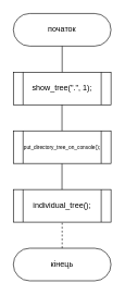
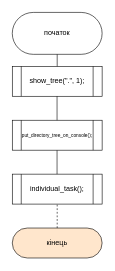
  <mxCell id="0" />
  <mxCell id="1" parent="0" />
- <mxCell id="2" value="початок" style="rounded=1;whiteSpace=wrap;html=1;arcSize=50;" vertex="1" parent="1"><mxGeometry x="20" y="20" width="150" height="50" as="geometry" /></mxCell>
+ <mxCell id="2" value="початок" style="rounded=1;whiteSpace=wrap;html=1;arcSize=50;" vertex="1" parent="1"><mxGeometry x="20" y="20" width="150" height="70" as="geometry" /></mxCell>
  <mxCell id="3" value="" style="endArrow=none;html=1;entryX=0.5;entryY=1;entryDx=0;entryDy=0;" edge="1" parent="1" target="2"><mxGeometry width="50" height="50" relative="1" as="geometry"><mxPoint x="95" y="120" as="sourcePoint" /><mxPoint x="170" y="230" as="targetPoint" /></mxGeometry></mxCell>
  <mxCell id="4" value="show_tree(&quot;.&quot;, 1);" style="shape=process;whiteSpace=wrap;html=1;backgroundOutline=1;" vertex="1" parent="1"><mxGeometry x="20" y="110" width="150" height="50" as="geometry" /></mxCell>
  <mxCell id="5" value="" style="endArrow=none;html=1;entryX=0.5;entryY=1;entryDx=0;entryDy=0;" edge="1" parent="1"><mxGeometry width="50" height="50" relative="1" as="geometry"><mxPoint x="94.76" y="300" as="sourcePoint" /><mxPoint x="94.76" y="250" as="targetPoint" /></mxGeometry></mxCell>
- <mxCell id="6" value="individual_tree();" style="shape=process;whiteSpace=wrap;html=1;backgroundOutline=1;" vertex="1" parent="1"><mxGeometry x="20" y="290" width="150" height="50" as="geometry" /></mxCell>
+ <mxCell id="6" value="individual_task();" style="shape=process;whiteSpace=wrap;html=1;backgroundOutline=1;" vertex="1" parent="1"><mxGeometry x="20" y="290" width="150" height="50" as="geometry" /></mxCell>
  <mxCell id="7" value="" style="endArrow=none;html=1;entryX=0.5;entryY=1;entryDx=0;entryDy=0;" edge="1" parent="1"><mxGeometry width="50" height="50" relative="1" as="geometry"><mxPoint x="94.76" y="210" as="sourcePoint" /><mxPoint x="94.76" y="160" as="targetPoint" /></mxGeometry></mxCell>
  <mxCell id="8" value="&lt;font style=&quot;font-size: 8px&quot;&gt;put_directory_tree_on_console();&lt;/font&gt;" style="shape=process;whiteSpace=wrap;html=1;backgroundOutline=1;" vertex="1" parent="1"><mxGeometry x="20" y="200" width="150" height="50" as="geometry" /></mxCell>
  <mxCell id="9" value="" style="endArrow=none;html=1;entryX=0.5;entryY=1;entryDx=0;entryDy=0;" edge="1" parent="1" target="10"><mxGeometry width="50" height="50" relative="1" as="geometry"><mxPoint x="94.76" y="390" as="sourcePoint" /><mxPoint x="94.76" y="340" as="targetPoint" /></mxGeometry></mxCell>
- <mxCell id="10" value="кінець" style="rounded=1;whiteSpace=wrap;html=1;arcSize=50;" vertex="1" parent="1"><mxGeometry x="20" y="380" width="150" height="50" as="geometry" /></mxCell>
+ <mxCell id="10" value="кінець" style="rounded=1;whiteSpace=wrap;html=1;arcSize=50;fillColor=#ffe6cc;" vertex="1" parent="1"><mxGeometry x="20" y="380" width="150" height="50" as="geometry" /></mxCell>
  <mxCell id="11" value="" style="endArrow=none;html=1;entryX=0.5;entryY=1;entryDx=0;entryDy=0;exitX=0.5;exitY=0;exitDx=0;exitDy=0;dashed=1;" edge="1" parent="1" source="10" target="6"><mxGeometry width="50" height="50" relative="1" as="geometry"><mxPoint x="120" y="410" as="sourcePoint" /><mxPoint x="170" y="360" as="targetPoint" /></mxGeometry></mxCell>
